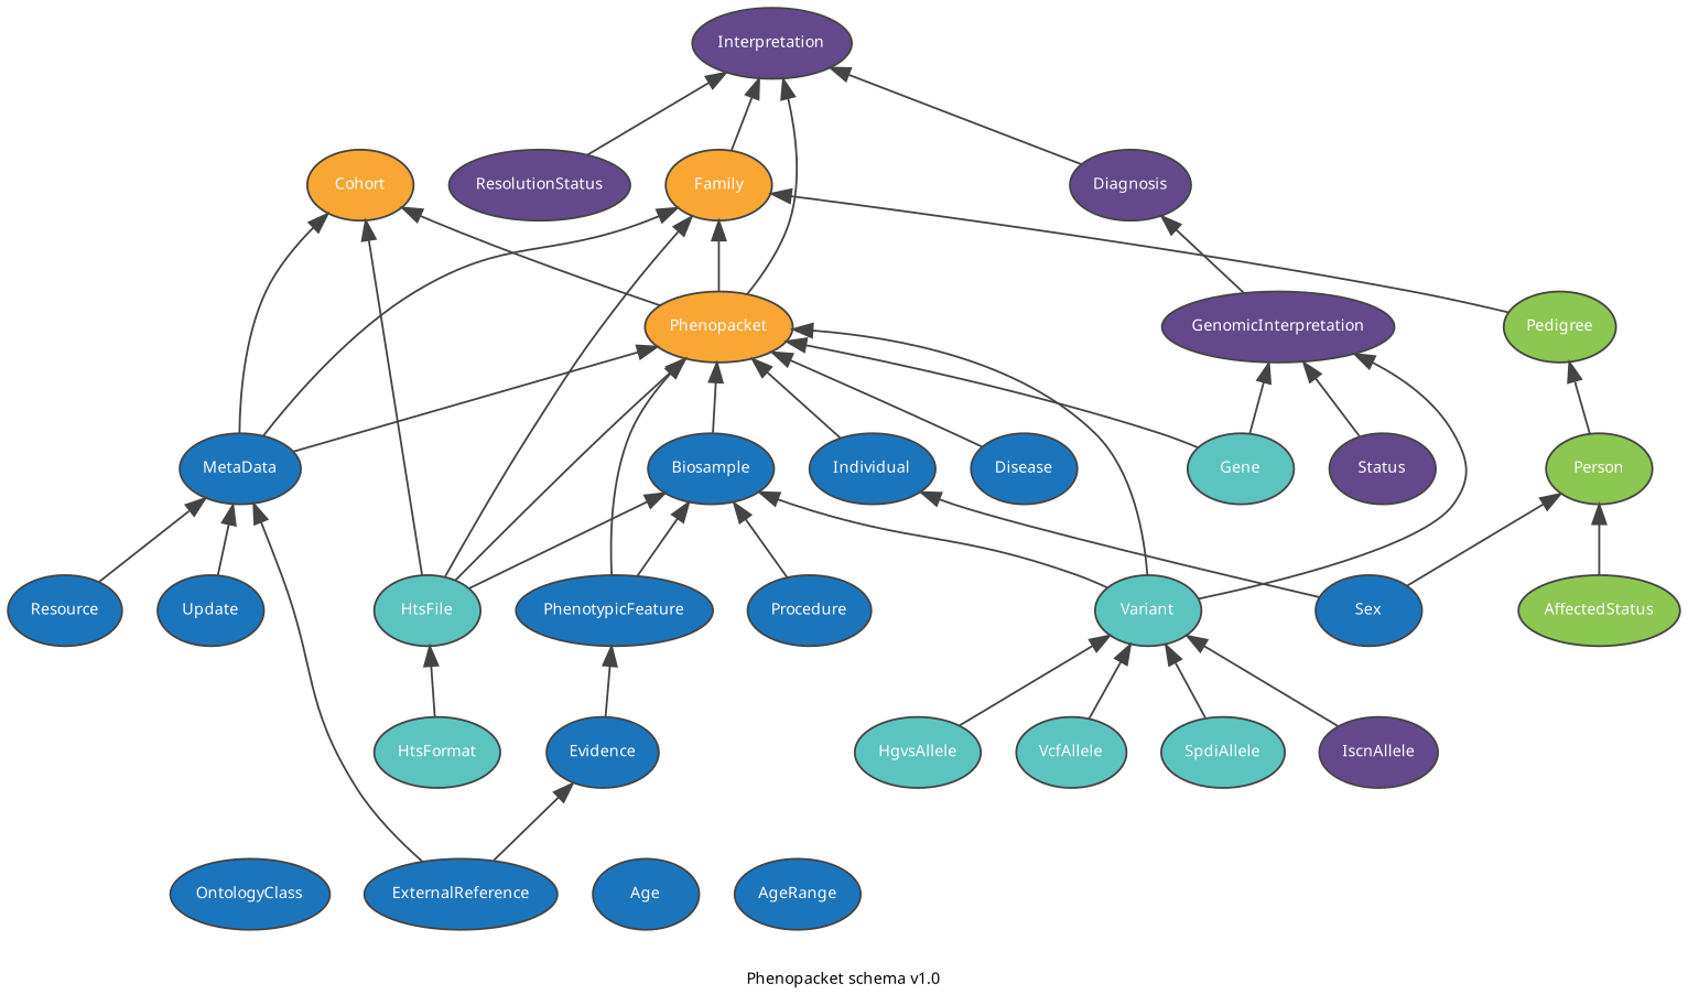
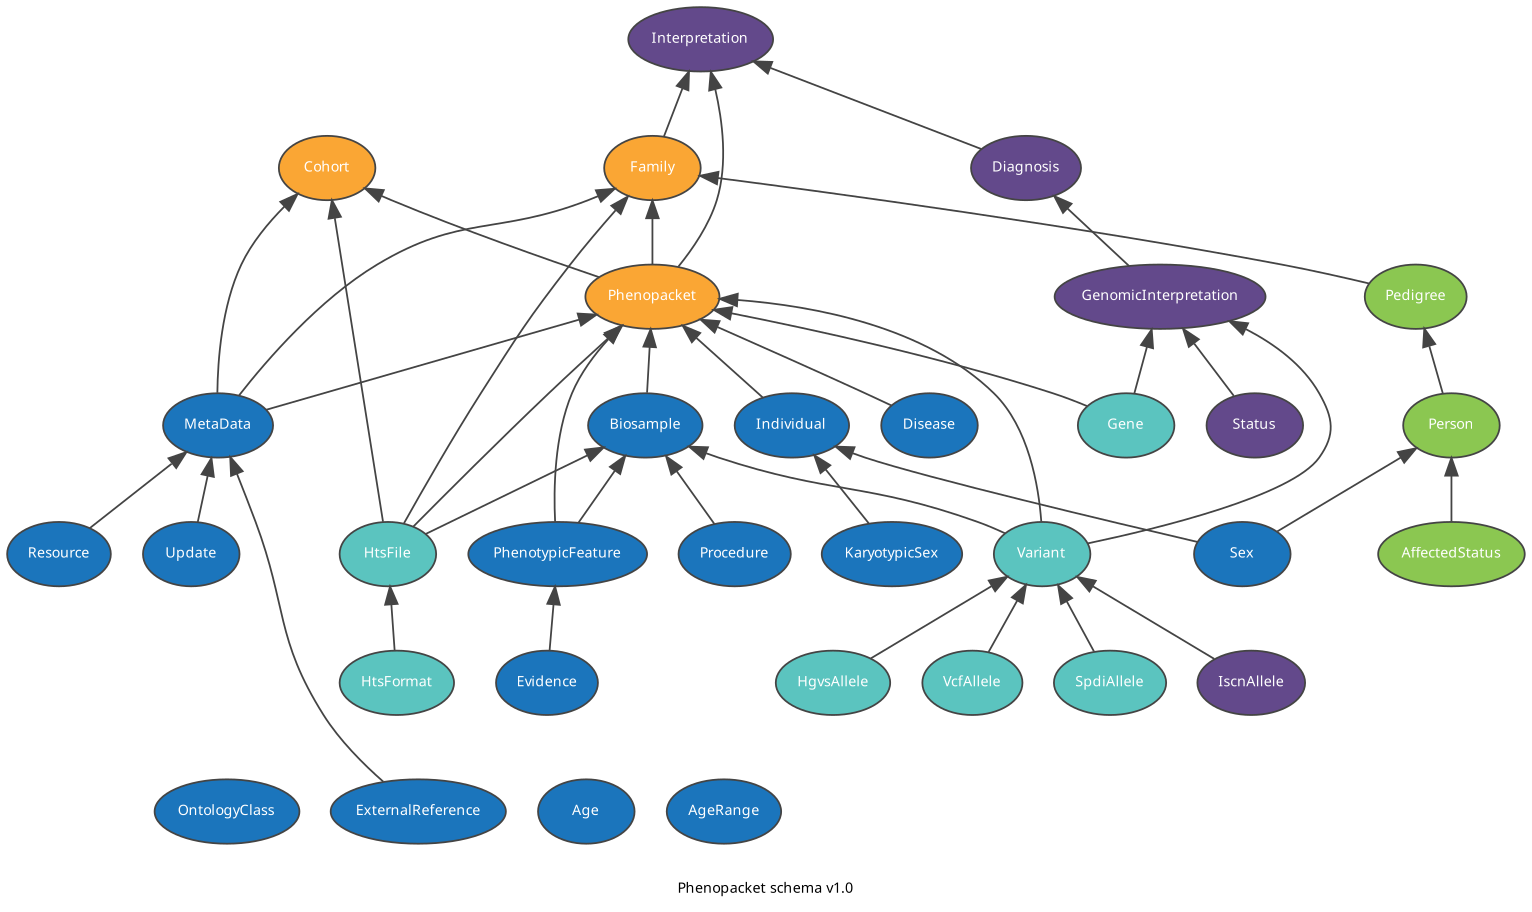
  digraph {
    fontname="Noto Sans"
    fontsize=8
    label="Phenopacket schema v1.0"
    rankdir=BT
    splines=true
    node [color="#444444" fillcolor="#1b75bc" fontcolor=white fontname="Noto Sans" fontsize=8 style=filled]
    edge [color="#444444" fontname="Noto Sans" fontsize=8]
    OntologyClass
    ExternalReference
    Evidence
    PhenotypicFeature
    Sex
    Individual
+   KaryotypicSex
    Procedure
    Biosample
    Age
    AgeRange
    Disease
    HtsFile [fillcolor="#5BC4BF"]
    HtsFormat [fillcolor="#5BC4BF"]
    Gene [fillcolor="#5BC4BF"]
    Variant [fillcolor="#5BC4BF"]
    HgvsAllele [fillcolor="#5BC4BF"]
    VcfAllele [fillcolor="#5BC4BF"]
    SpdiAllele [fillcolor="#5BC4BF"]
    IscnAllele [fillcolor="#63498B"]
    Diagnosis [fillcolor="#63498B"]
    GenomicInterpretation [fillcolor="#63498B"]
    Interpretation [fillcolor="#63498B"]
-   ResolutionStatus [fillcolor="#63498B"]
    Phenopacket [fillcolor="#faa634"]
    Family [fillcolor="#faa634"]
    Status [fillcolor="#63498B"]
    Person [fillcolor="#8BC751"]
    Pedigree [fillcolor="#8BC751"]
    AffectedStatus [fillcolor="#8BC751"]
    MetaData
    Cohort [fillcolor="#faa634"]
    Resource
    Update
    subgraph sub_1 {
      OntologyClass
      ExternalReference
      Evidence
      PhenotypicFeature
      Sex
      Individual
+     KaryotypicSex
      Procedure
      Biosample
      Age
      AgeRange
      Disease
    }
    subgraph sub_2 {
      Biosample
      HtsFile
      HtsFormat
      Gene
      Variant
      HgvsAllele
      VcfAllele
      SpdiAllele
      IscnAllele
    }
    subgraph sub_3 {
      label=interpretation
      Disease
      Gene
      Variant
      Diagnosis
      GenomicInterpretation
      Interpretation
-     ResolutionStatus
      Phenopacket
      Family
      Status
    }
    subgraph sub_4 {
      Sex
      Person
      Pedigree
      AffectedStatus
    }
    subgraph sub_5 {
      ExternalReference
      Evidence
      PhenotypicFeature
      Individual
      Biosample
      Disease
      HtsFile
      Gene
      Variant
      Phenopacket
      Family
      Pedigree
      MetaData
      Cohort
      Resource
      Update
    }
-   ExternalReference -> Evidence
    ExternalReference -> MetaData
    Evidence -> PhenotypicFeature
    PhenotypicFeature -> Biosample
    PhenotypicFeature -> Phenopacket
    Sex -> Individual
    Sex -> Person
    Individual -> Phenopacket
+   KaryotypicSex -> Individual
    Procedure -> Biosample
    Biosample -> Phenopacket
    Disease -> Phenopacket
    HtsFile -> Biosample
    HtsFile -> Phenopacket
    HtsFile -> Family
    HtsFile -> Cohort
    HtsFormat -> HtsFile
    Gene -> GenomicInterpretation
    Gene -> Phenopacket
    Variant -> Biosample
    Variant -> GenomicInterpretation
    Variant -> Phenopacket
    HgvsAllele -> Variant
    VcfAllele -> Variant
    SpdiAllele -> Variant
    IscnAllele -> Variant
    Diagnosis -> Interpretation
    GenomicInterpretation -> Diagnosis
-   ResolutionStatus -> Interpretation
    Phenopacket -> Interpretation
    Phenopacket -> Family
    Phenopacket -> Cohort
    Family -> Interpretation
    Status -> GenomicInterpretation
    Person -> Pedigree
    Pedigree -> Family
    AffectedStatus -> Person
    MetaData -> Phenopacket
    MetaData -> Family
    MetaData -> Cohort
    Resource -> MetaData
    Update -> MetaData
  }
